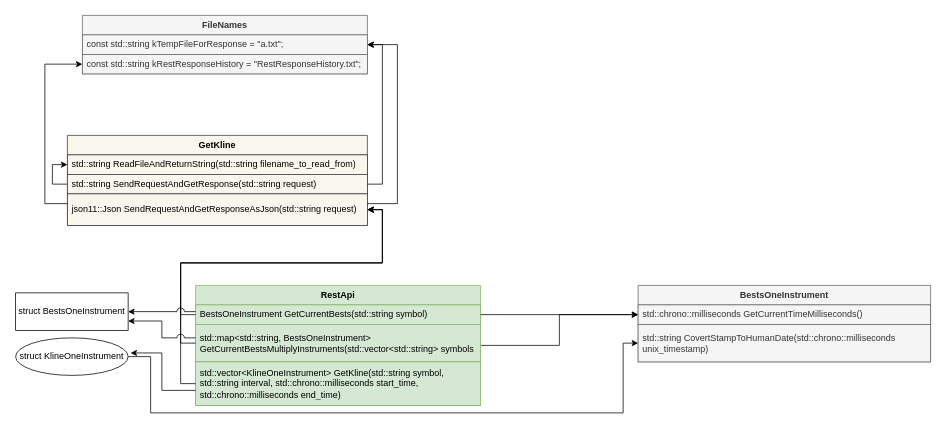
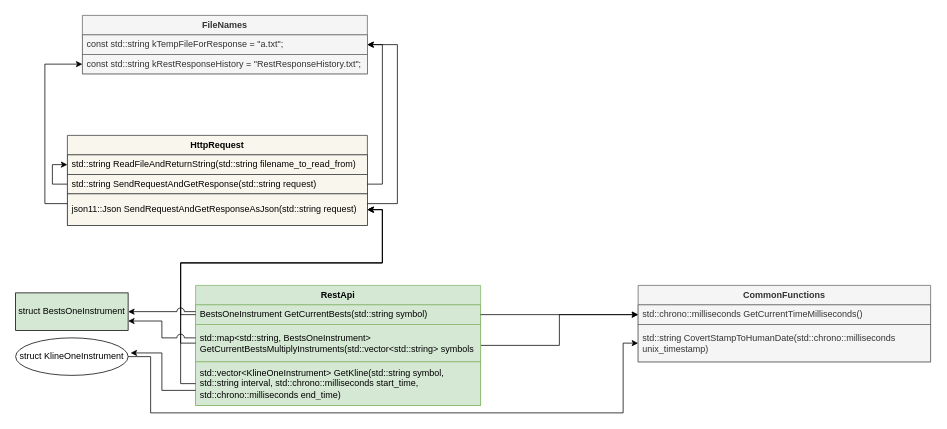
  <mxCell id="0" />
  <mxCell id="1" parent="0" />
- <mxCell id="2" value="GetKline" style="swimlane;fontStyle=1;align=center;verticalAlign=middle;childLayout=stackLayout;horizontal=1;startSize=26;horizontalStack=0;resizeParent=1;resizeParentMax=0;resizeLast=0;collapsible=1;marginBottom=0;fillColor=#f9f7ed;strokeColor=#36393d;whiteSpace=wrap;" parent="1" vertex="1"><mxGeometry x="89" y="180" width="400" height="120" as="geometry"><mxRectangle x="170" y="260" width="140" height="26" as="alternateBounds" /></mxGeometry></mxCell>
+ <mxCell id="2" value="HttpRequest" style="swimlane;fontStyle=1;align=center;verticalAlign=middle;childLayout=stackLayout;horizontal=1;startSize=26;horizontalStack=0;resizeParent=1;resizeParentMax=0;resizeLast=0;collapsible=1;marginBottom=0;fillColor=#f9f7ed;strokeColor=#36393d;whiteSpace=wrap;" parent="1" vertex="1"><mxGeometry x="89" y="180" width="400" height="120" as="geometry"><mxRectangle x="170" y="260" width="140" height="26" as="alternateBounds" /></mxGeometry></mxCell>
  <mxCell id="3" value="std::string ReadFileAndReturnString(std::string filename_to_read_from)" style="text;strokeColor=#36393d;fillColor=#f9f7ed;align=left;verticalAlign=middle;spacingLeft=4;spacingRight=4;overflow=hidden;rotatable=0;points=[[0,0.5],[1,0.5]];portConstraint=eastwest;whiteSpace=wrap;" parent="2" vertex="1"><mxGeometry y="26" width="400" height="26" as="geometry" /></mxCell>
  <mxCell id="4" style="edgeStyle=orthogonalEdgeStyle;rounded=0;jumpStyle=arc;jumpSize=10;orthogonalLoop=1;jettySize=auto;html=1;entryX=0;entryY=0.5;entryDx=0;entryDy=0;endArrow=classic;endFill=1;verticalAlign=middle;" parent="2" source="5" target="3" edge="1"><mxGeometry relative="1" as="geometry"><Array as="points"><mxPoint x="-20" y="65" /><mxPoint x="-20" y="39" /></Array></mxGeometry></mxCell>
  <mxCell id="5" value="std::string SendRequestAndGetResponse(std::string request)" style="text;strokeColor=#36393d;fillColor=#f9f7ed;align=left;verticalAlign=middle;spacingLeft=4;spacingRight=4;overflow=hidden;rotatable=0;points=[[0,0.5],[1,0.5]];portConstraint=eastwest;whiteSpace=wrap;" parent="2" vertex="1"><mxGeometry y="52" width="400" height="26" as="geometry" /></mxCell>
  <mxCell id="6" value="json11::Json SendRequestAndGetResponseAsJson(std::string request)" style="text;strokeColor=#36393d;fillColor=#f9f7ed;align=left;verticalAlign=middle;spacingLeft=4;spacingRight=4;overflow=hidden;rotatable=0;points=[[0,0.5],[1,0.5]];portConstraint=eastwest;whiteSpace=wrap;" parent="2" vertex="1"><mxGeometry y="78" width="400" height="42" as="geometry" /></mxCell>
  <mxCell id="7" value="FileNames" style="swimlane;fontStyle=1;align=center;verticalAlign=middle;childLayout=stackLayout;horizontal=1;startSize=26;horizontalStack=0;resizeParent=1;resizeParentMax=0;resizeLast=0;collapsible=1;marginBottom=0;fillColor=#f5f5f5;fontColor=#333333;strokeColor=#666666;whiteSpace=wrap;" parent="1" vertex="1"><mxGeometry x="109" y="20" width="380" height="78" as="geometry" /></mxCell>
  <mxCell id="8" value="const std::string kTempFileForResponse = &quot;a.txt&quot;;" style="text;strokeColor=#666666;fillColor=#f5f5f5;align=left;verticalAlign=middle;spacingLeft=4;spacingRight=4;overflow=hidden;rotatable=0;points=[[0,0.5],[1,0.5]];portConstraint=eastwest;fontColor=#333333;whiteSpace=wrap;" parent="7" vertex="1"><mxGeometry y="26" width="380" height="26" as="geometry" /></mxCell>
  <mxCell id="9" value="const std::string kRestResponseHistory = &quot;RestResponseHistory.txt&quot;;" style="text;strokeColor=#666666;fillColor=#f5f5f5;align=left;verticalAlign=middle;spacingLeft=4;spacingRight=4;overflow=hidden;rotatable=0;points=[[0,0.5],[1,0.5]];portConstraint=eastwest;fontColor=#333333;whiteSpace=wrap;" parent="7" vertex="1"><mxGeometry y="52" width="380" height="26" as="geometry" /></mxCell>
  <mxCell id="10" style="edgeStyle=orthogonalEdgeStyle;rounded=0;orthogonalLoop=1;jettySize=auto;html=1;entryX=1;entryY=0.5;entryDx=0;entryDy=0;endArrow=classic;endFill=1;jumpStyle=arc;jumpSize=10;verticalAlign=middle;" parent="1" source="5" target="7" edge="1"><mxGeometry relative="1" as="geometry" /></mxCell>
  <mxCell id="11" style="edgeStyle=orthogonalEdgeStyle;rounded=0;orthogonalLoop=1;jettySize=auto;html=1;entryX=1;entryY=0.5;entryDx=0;entryDy=0;endArrow=classic;endFill=1;verticalAlign=middle;" parent="1" source="6" target="7" edge="1"><mxGeometry relative="1" as="geometry"><Array as="points"><mxPoint x="529" y="271" /><mxPoint x="529" y="59" /></Array></mxGeometry></mxCell>
  <mxCell id="12" style="edgeStyle=orthogonalEdgeStyle;rounded=0;orthogonalLoop=1;jettySize=auto;html=1;entryX=0;entryY=0.5;entryDx=0;entryDy=0;endArrow=classic;endFill=1;verticalAlign=middle;" parent="1" source="6" target="9" edge="1"><mxGeometry relative="1" as="geometry"><Array as="points"><mxPoint x="59" y="271" /><mxPoint x="59" y="85" /></Array></mxGeometry></mxCell>
  <mxCell id="13" style="edgeStyle=orthogonalEdgeStyle;rounded=0;orthogonalLoop=1;jettySize=auto;html=1;entryX=0;entryY=0.5;entryDx=0;entryDy=0;" edge="1" parent="1" source="14" target="28"><mxGeometry relative="1" as="geometry" /></mxCell>
  <mxCell id="14" value="RestApi" style="swimlane;fontStyle=1;align=center;verticalAlign=middle;childLayout=stackLayout;horizontal=1;startSize=26;horizontalStack=0;resizeParent=1;resizeParentMax=0;resizeLast=0;collapsible=1;marginBottom=0;whiteSpace=wrap;fillColor=#d5e8d4;strokeColor=#82b366;" parent="1" vertex="1"><mxGeometry x="260" y="380" width="380" height="160" as="geometry" /></mxCell>
  <mxCell id="15" value="BestsOneInstrument GetCurrentBests(std::string symbol)" style="text;strokeColor=#82b366;fillColor=#d5e8d4;align=left;verticalAlign=middle;spacingLeft=4;spacingRight=4;overflow=hidden;rotatable=0;points=[[0,0.5],[1,0.5]];portConstraint=eastwest;whiteSpace=wrap;" parent="14" vertex="1"><mxGeometry y="26" width="380" height="26" as="geometry" /></mxCell>
  <mxCell id="16" value="std::map&lt;std::string, BestsOneInstrument&gt; GetCurrentBestsMultiplyInstruments(std::vector&lt;std::string&gt; symbols" style="text;strokeColor=#82b366;fillColor=#d5e8d4;align=left;verticalAlign=middle;spacingLeft=4;spacingRight=4;overflow=hidden;rotatable=0;points=[[0,0.5],[1,0.5]];portConstraint=eastwest;whiteSpace=wrap;" parent="14" vertex="1"><mxGeometry y="52" width="380" height="50" as="geometry" /></mxCell>
  <mxCell id="17" value="std::vector&lt;KlineOneInstrument&gt; GetKline(std::string symbol, std::string interval, std::chrono::milliseconds start_time, std::chrono::milliseconds end_time)" style="text;strokeColor=#82b366;fillColor=#d5e8d4;align=left;verticalAlign=middle;spacingLeft=4;spacingRight=4;overflow=hidden;rotatable=0;points=[[0,0.5],[1,0.5]];portConstraint=eastwest;whiteSpace=wrap;" parent="14" vertex="1"><mxGeometry y="102" width="380" height="58" as="geometry" /></mxCell>
- <mxCell id="18" value="struct BestsOneInstrument" style="html=1;whiteSpace=wrap;verticalAlign=middle;" parent="1" vertex="1"><mxGeometry x="20" y="390" width="150" height="50" as="geometry" /></mxCell>
+ <mxCell id="18" value="struct BestsOneInstrument" style="html=1;whiteSpace=wrap;verticalAlign=middle;fillColor=#d5e8d4;" parent="1" vertex="1"><mxGeometry x="20" y="390" width="150" height="50" as="geometry" /></mxCell>
  <mxCell id="19" style="edgeStyle=orthogonalEdgeStyle;rounded=0;orthogonalLoop=1;jettySize=auto;html=1;entryX=0;entryY=0.5;entryDx=0;entryDy=0;" edge="1" parent="1" source="20" target="29"><mxGeometry relative="1" as="geometry"><Array as="points"><mxPoint x="200" y="475" /><mxPoint x="200" y="550" /><mxPoint x="830" y="550" /><mxPoint x="830" y="457" /></Array></mxGeometry></mxCell>
  <mxCell id="20" value="struct KlineOneInstrument" style="ellipse;html=1;whiteSpace=wrap;verticalAlign=middle;" parent="1" vertex="1"><mxGeometry x="20" y="450" width="150" height="50" as="geometry" /></mxCell>
  <mxCell id="21" style="edgeStyle=orthogonalEdgeStyle;rounded=0;jumpStyle=arc;jumpSize=10;orthogonalLoop=1;jettySize=auto;html=1;endArrow=classic;endFill=1;verticalAlign=middle;" parent="1" source="15" target="6" edge="1"><mxGeometry relative="1" as="geometry"><mxPoint x="550" y="300" as="targetPoint" /><Array as="points"><mxPoint x="240" y="419" /><mxPoint x="240" y="350" /><mxPoint x="509" y="350" /><mxPoint x="509" y="279" /></Array></mxGeometry></mxCell>
  <mxCell id="22" style="edgeStyle=orthogonalEdgeStyle;rounded=0;jumpStyle=arc;jumpSize=10;orthogonalLoop=1;jettySize=auto;html=1;entryX=1;entryY=0.5;entryDx=0;entryDy=0;endArrow=classic;endFill=1;" parent="1" source="16" target="6" edge="1"><mxGeometry relative="1" as="geometry"><Array as="points"><mxPoint x="240" y="457" /><mxPoint x="240" y="350" /><mxPoint x="509" y="350" /><mxPoint x="509" y="279" /></Array></mxGeometry></mxCell>
  <mxCell id="23" style="edgeStyle=orthogonalEdgeStyle;rounded=0;jumpStyle=arc;jumpSize=10;orthogonalLoop=1;jettySize=auto;html=1;entryX=1;entryY=0.5;entryDx=0;entryDy=0;endArrow=classic;endFill=1;" parent="1" source="17" target="6" edge="1"><mxGeometry relative="1" as="geometry"><Array as="points"><mxPoint x="240" y="511" /><mxPoint x="240" y="350" /><mxPoint x="509" y="350" /><mxPoint x="509" y="279" /></Array></mxGeometry></mxCell>
  <mxCell id="24" style="edgeStyle=orthogonalEdgeStyle;rounded=0;jumpStyle=arc;jumpSize=10;orthogonalLoop=1;jettySize=auto;html=1;entryX=1;entryY=0.5;entryDx=0;entryDy=0;endArrow=classic;endFill=1;" parent="1" source="15" target="18" edge="1"><mxGeometry relative="1" as="geometry"><Array as="points"><mxPoint x="240" y="415" /><mxPoint x="240" y="415" /></Array></mxGeometry></mxCell>
  <mxCell id="25" style="edgeStyle=orthogonalEdgeStyle;rounded=0;jumpStyle=arc;jumpSize=10;orthogonalLoop=1;jettySize=auto;html=1;entryX=1;entryY=0.75;entryDx=0;entryDy=0;endArrow=classic;endFill=1;" parent="1" source="16" target="18" edge="1"><mxGeometry relative="1" as="geometry"><Array as="points"><mxPoint x="215" y="450" /><mxPoint x="215" y="428" /></Array></mxGeometry></mxCell>
  <mxCell id="26" style="edgeStyle=orthogonalEdgeStyle;rounded=0;jumpStyle=arc;jumpSize=10;orthogonalLoop=1;jettySize=auto;html=1;entryX=1.022;entryY=0.402;entryDx=0;entryDy=0;entryPerimeter=0;endArrow=classic;endFill=1;" parent="1" source="17" target="20" edge="1"><mxGeometry relative="1" as="geometry"><Array as="points"><mxPoint x="215" y="520" /><mxPoint x="215" y="470" /></Array></mxGeometry></mxCell>
- <mxCell id="27" value="BestsOneInstrument" style="swimlane;fontStyle=1;align=center;verticalAlign=middle;childLayout=stackLayout;horizontal=1;startSize=26;horizontalStack=0;resizeParent=1;resizeParentMax=0;resizeLast=0;collapsible=1;marginBottom=0;whiteSpace=wrap;fillColor=#f5f5f5;fontColor=#333333;strokeColor=#666666;" vertex="1" parent="1"><mxGeometry x="850" y="380" width="390" height="102" as="geometry" /></mxCell>
+ <mxCell id="27" value="CommonFunctions" style="swimlane;fontStyle=1;align=center;verticalAlign=middle;childLayout=stackLayout;horizontal=1;startSize=26;horizontalStack=0;resizeParent=1;resizeParentMax=0;resizeLast=0;collapsible=1;marginBottom=0;whiteSpace=wrap;fillColor=#f5f5f5;fontColor=#333333;strokeColor=#666666;" vertex="1" parent="1"><mxGeometry x="850" y="380" width="390" height="102" as="geometry" /></mxCell>
  <mxCell id="28" value="std::chrono::milliseconds GetCurrentTimeMilliseconds()" style="text;strokeColor=#666666;fillColor=#f5f5f5;align=left;verticalAlign=middle;spacingLeft=4;spacingRight=4;overflow=hidden;rotatable=0;points=[[0,0.5],[1,0.5]];portConstraint=eastwest;whiteSpace=wrap;fontColor=#333333;" vertex="1" parent="27"><mxGeometry y="26" width="390" height="26" as="geometry" /></mxCell>
  <mxCell id="29" value="std::string CovertStampToHumanDate(std::chrono::milliseconds unix_timestamp)" style="text;strokeColor=#666666;fillColor=#f5f5f5;align=left;verticalAlign=middle;spacingLeft=4;spacingRight=4;overflow=hidden;rotatable=0;points=[[0,0.5],[1,0.5]];portConstraint=eastwest;whiteSpace=wrap;fontColor=#333333;" vertex="1" parent="27"><mxGeometry y="52" width="390" height="50" as="geometry" /></mxCell>
  <mxCell id="30" style="edgeStyle=orthogonalEdgeStyle;rounded=0;orthogonalLoop=1;jettySize=auto;html=1;entryX=0;entryY=0.5;entryDx=0;entryDy=0;" edge="1" parent="1" source="15" target="28"><mxGeometry relative="1" as="geometry" /></mxCell>
